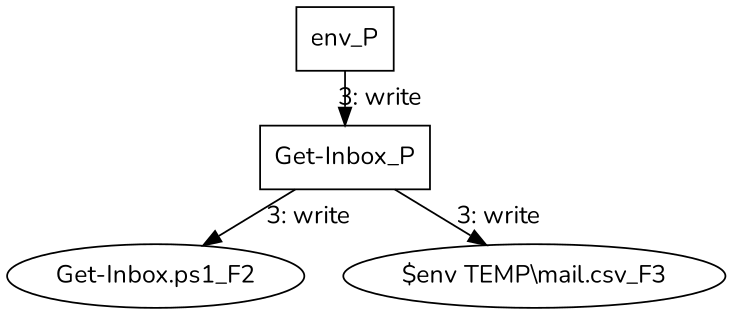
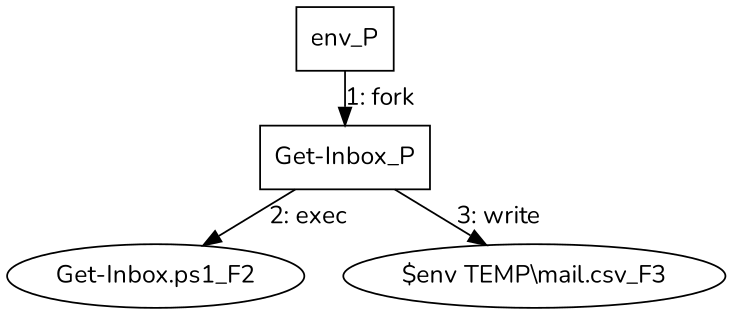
  digraph {
    engine=neato
    fixedsize=false
    fontname=Nunito
    fontsize=10
    nodesep=0.3
    rankdir=TB
    ranksep=0
    splines=true
    node [fontname=Nunito node_type=Process shape=box]
    edge [fontname=Nunito]
    n1 [label=env_P]
    "Get-Inbox_P"
    "Get-Inbox.ps1_F2" [node_type=File shape=ellipse]
    "$env TEMP\\mail.csv_F3" [node_type=File shape=ellipse]
-   n1 -> "Get-Inbox_P" [label="3: write"]
-   "Get-Inbox_P" -> "Get-Inbox.ps1_F2" [label="3: write"]
+   n1 -> "Get-Inbox_P" [label="1: fork"]
+   "Get-Inbox_P" -> "Get-Inbox.ps1_F2" [label="2: exec"]
    "Get-Inbox_P" -> "$env TEMP\\mail.csv_F3" [label="3: write"]
  }
